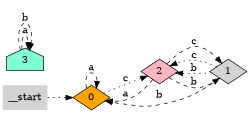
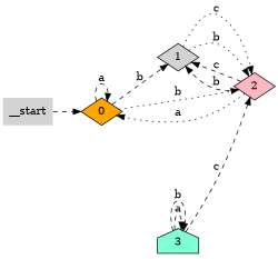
  digraph {
    rankdir=LR
    node [fillcolor=lightgrey shape=diamond style=filled]
    edge [style=dashed]
    __start [shape=none]
    n2 [fillcolor=orange label=0]
    n3 [label=1]
    n4 [fillcolor=lightpink label=2]
    n5 [fillcolor=aquamarine label=3 shape=house]
-   __start -> n2 [style=dotted]
+   __start -> n2
    n2 -> n2 [label=a]
-   n3 -> n2 [label=b]
-   n2 -> n4 [label=c style=dotted]
+   n2 -> n3 [label=b]
+   n2 -> n4 [label=b style=dotted]
    n3 -> n4 [label=c style=dotted]
    n3 -> n4 [label=b style=dotted]
-   n4 -> n2 [label=a]
+   n4 -> n2 [label=a style=dotted]
    n4 -> n3 [label=c]
    n4 -> n3 [label=b]
+   n5 -> n4 [label=c]
    n5 -> n5 [label=a]
    n5 -> n5 [label=b]
  }
